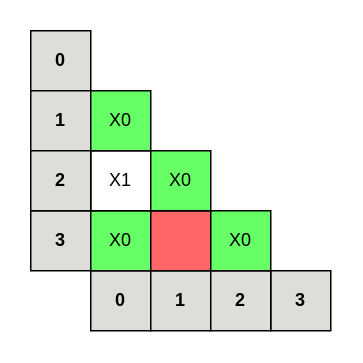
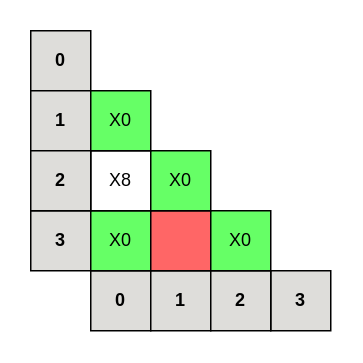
  <mxCell id="0" />
  <mxCell id="1" parent="0" />
  <mxCell id="2" value="0" style="whiteSpace=wrap;html=1;aspect=fixed;fontStyle=1;fillColor=#deddda;" parent="1" vertex="1"><mxGeometry x="20" y="20" width="40" height="40" as="geometry" /></mxCell>
  <mxCell id="3" value="1" style="whiteSpace=wrap;html=1;aspect=fixed;fontStyle=1;fillColor=#deddda;" parent="1" vertex="1"><mxGeometry x="20" y="60" width="40" height="40" as="geometry" /></mxCell>
  <mxCell id="4" value="3" style="whiteSpace=wrap;html=1;aspect=fixed;fontStyle=1;fillColor=#deddda;" parent="1" vertex="1"><mxGeometry x="20" y="140" width="40" height="40" as="geometry" /></mxCell>
  <mxCell id="5" value="0" style="whiteSpace=wrap;html=1;aspect=fixed;fontStyle=1;fillColor=#deddda;" parent="1" vertex="1"><mxGeometry x="60" y="180" width="40" height="40" as="geometry" /></mxCell>
  <mxCell id="6" value="1" style="whiteSpace=wrap;html=1;aspect=fixed;fontStyle=1;fillColor=#deddda;" parent="1" vertex="1"><mxGeometry x="100" y="180" width="40" height="40" as="geometry" /></mxCell>
  <mxCell id="7" value="3" style="whiteSpace=wrap;html=1;aspect=fixed;fontStyle=1;fillColor=#deddda;" parent="1" vertex="1"><mxGeometry x="180" y="180" width="40" height="40" as="geometry" /></mxCell>
  <mxCell id="8" value="X0" style="whiteSpace=wrap;html=1;aspect=fixed;fillColor=#66FF66;" parent="1" vertex="1"><mxGeometry x="60" y="140" width="40" height="40" as="geometry" /></mxCell>
  <mxCell id="9" value="" style="whiteSpace=wrap;html=1;aspect=fixed;fillColor=#FF6666;" parent="1" vertex="1"><mxGeometry x="100" y="140" width="40" height="40" as="geometry" /></mxCell>
  <mxCell id="10" value="2" style="whiteSpace=wrap;html=1;aspect=fixed;fontStyle=1;fillColor=#deddda;" vertex="1" parent="1"><mxGeometry x="140" y="180" width="40" height="40" as="geometry" /></mxCell>
  <mxCell id="11" value="2" style="whiteSpace=wrap;html=1;aspect=fixed;fontStyle=1;fillColor=#deddda;" vertex="1" parent="1"><mxGeometry x="20" y="100" width="40" height="40" as="geometry" /></mxCell>
- <mxCell id="12" value="X1" style="whiteSpace=wrap;html=1;aspect=fixed;fillColor=none;" vertex="1" parent="1"><mxGeometry x="60" y="100" width="40" height="40" as="geometry" /></mxCell>
+ <mxCell id="12" value="X8" style="whiteSpace=wrap;html=1;aspect=fixed;fillColor=none;" vertex="1" parent="1"><mxGeometry x="60" y="100" width="40" height="40" as="geometry" /></mxCell>
  <mxCell id="13" value="&lt;div&gt;X0&lt;/div&gt;" style="whiteSpace=wrap;html=1;aspect=fixed;fillColor=#66FF66;" vertex="1" parent="1"><mxGeometry x="140" y="140" width="40" height="40" as="geometry" /></mxCell>
  <mxCell id="14" value="&lt;div&gt;X0&lt;/div&gt;" style="whiteSpace=wrap;html=1;aspect=fixed;fillColor=#66FF66;" vertex="1" parent="1"><mxGeometry x="100" y="100" width="40" height="40" as="geometry" /></mxCell>
  <mxCell id="15" value="&lt;div&gt;X0&lt;/div&gt;" style="whiteSpace=wrap;html=1;aspect=fixed;fillColor=#66FF66;" vertex="1" parent="1"><mxGeometry x="60" y="60" width="40" height="40" as="geometry" /></mxCell>
